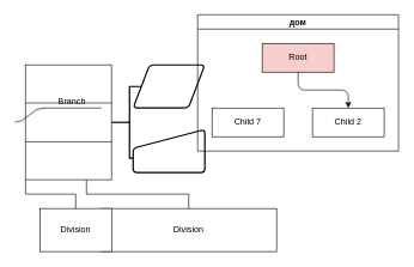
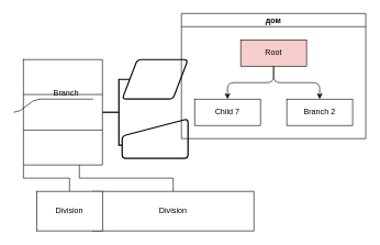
  <mxCell id="0" />
  <mxCell id="1" parent="0" />
  <mxCell id="2" value="" style="shape=table;startSize=0;container=1;collapsible=0;childLayout=tableLayout;fontSize=16;" vertex="1" parent="1"><mxGeometry x="35" y="90" width="120" height="160" as="geometry" /></mxCell>
  <mxCell id="3" value="" style="shape=tableRow;horizontal=0;startSize=0;swimlaneHead=0;swimlaneBody=0;strokeColor=inherit;top=0;left=0;bottom=0;right=0;collapsible=0;dropTarget=0;fillColor=none;points=[[0,0.5],[1,0.5]];portConstraint=eastwest;fontSize=16;" vertex="1" parent="2"><mxGeometry width="120" height="53" as="geometry" /></mxCell>
  <mxCell id="4" style="shape=partialRectangle;html=1;whiteSpace=wrap;connectable=0;strokeColor=inherit;overflow=hidden;fillColor=none;top=0;left=0;bottom=0;right=0;pointerEvents=1;fontSize=16;" vertex="1" parent="3"><mxGeometry width="120" height="53" as="geometry"><mxRectangle width="120" height="53" as="alternateBounds" /></mxGeometry></mxCell>
  <mxCell id="5" value="" style="shape=tableRow;horizontal=0;startSize=0;swimlaneHead=0;swimlaneBody=0;strokeColor=inherit;top=0;left=0;bottom=0;right=0;collapsible=0;dropTarget=0;fillColor=none;points=[[0,0.5],[1,0.5]];portConstraint=eastwest;fontSize=16;" vertex="1" parent="2"><mxGeometry y="53" width="120" height="54" as="geometry" /></mxCell>
  <mxCell id="6" style="shape=partialRectangle;html=1;whiteSpace=wrap;connectable=0;strokeColor=inherit;overflow=hidden;fillColor=none;top=0;left=0;bottom=0;right=0;pointerEvents=1;fontSize=16;" vertex="1" parent="5"><mxGeometry width="120" height="54" as="geometry"><mxRectangle width="120" height="54" as="alternateBounds" /></mxGeometry></mxCell>
  <mxCell id="7" value="" style="shape=tableRow;horizontal=0;startSize=0;swimlaneHead=0;swimlaneBody=0;strokeColor=inherit;top=0;left=0;bottom=0;right=0;collapsible=0;dropTarget=0;fillColor=none;points=[[0,0.5],[1,0.5]];portConstraint=eastwest;fontSize=16;" vertex="1" parent="2"><mxGeometry y="107" width="120" height="53" as="geometry" /></mxCell>
  <mxCell id="8" style="shape=partialRectangle;html=1;whiteSpace=wrap;connectable=0;strokeColor=inherit;overflow=hidden;fillColor=none;top=0;left=0;bottom=0;right=0;pointerEvents=1;fontSize=16;" vertex="1" parent="7"><mxGeometry width="120" height="53" as="geometry"><mxRectangle width="120" height="53" as="alternateBounds" /></mxGeometry></mxCell>
  <mxCell id="9" value="" style="strokeWidth=2;html=1;shape=mxgraph.flowchart.annotation_2;align=left;labelPosition=right;pointerEvents=1;" vertex="1" parent="1"><mxGeometry x="155" y="120" width="50" height="100" as="geometry" /></mxCell>
  <mxCell id="10" value="" style="shape=parallelogram;html=1;strokeWidth=2;perimeter=parallelogramPerimeter;whiteSpace=wrap;rounded=1;arcSize=12;size=0.23;" vertex="1" parent="1"><mxGeometry x="185" y="90" width="100" height="60" as="geometry" /></mxCell>
  <mxCell id="11" value="" style="html=1;strokeWidth=2;shape=manualInput;whiteSpace=wrap;rounded=1;size=26;arcSize=11;" vertex="1" parent="1"><mxGeometry x="185" y="180" width="100" height="60" as="geometry" /></mxCell>
  <mxCell id="12" value="дом" style="swimlane;startSize=20;horizontal=1;childLayout=treeLayout;horizontalTree=0;resizable=0;containerType=tree;fontSize=12;" vertex="1" parent="1"><mxGeometry x="275" y="20" width="280" height="190" as="geometry" /></mxCell>
  <mxCell id="13" value="Root" style="whiteSpace=wrap;html=1;fillColor=#f8cecc;" vertex="1" parent="12"><mxGeometry x="90" y="40" width="100" height="40" as="geometry" /></mxCell>
  <mxCell id="14" value="Child 7" style="whiteSpace=wrap;html=1;" vertex="1" parent="12"><mxGeometry x="20" y="130" width="100" height="40" as="geometry" /></mxCell>
- <mxCell id="16" value="Child 2" style="whiteSpace=wrap;html=1;" vertex="1" parent="12"><mxGeometry x="160" y="130" width="100" height="40" as="geometry" /></mxCell>
+ <mxCell id="15" value="" style="edgeStyle=elbowEdgeStyle;elbow=vertical;html=1;rounded=1;curved=0;sourcePerimeterSpacing=0;targetPerimeterSpacing=0;startSize=6;endSize=6;" edge="1" parent="12" source="13" target="14"><mxGeometry relative="1" as="geometry" /></mxCell>
+ <mxCell id="16" value="Branch 2" style="whiteSpace=wrap;html=1;" vertex="1" parent="12"><mxGeometry x="160" y="130" width="100" height="40" as="geometry" /></mxCell>
  <mxCell id="17" value="" style="edgeStyle=elbowEdgeStyle;elbow=vertical;html=1;rounded=1;curved=0;sourcePerimeterSpacing=0;targetPerimeterSpacing=0;startSize=6;endSize=6;" edge="1" parent="12" source="13" target="16"><mxGeometry relative="1" as="geometry" /></mxCell>
  <mxCell id="18" value="Division" style="whiteSpace=wrap;html=1;align=center;verticalAlign=middle;treeFolding=1;treeMoving=1;newEdgeStyle={&quot;edgeStyle&quot;:&quot;elbowEdgeStyle&quot;,&quot;startArrow&quot;:&quot;none&quot;,&quot;endArrow&quot;:&quot;none&quot;};" vertex="1" parent="1"><mxGeometry x="140" y="290" width="245" height="60" as="geometry" /></mxCell>
  <mxCell id="19" value="" style="edgeStyle=elbowEdgeStyle;elbow=vertical;sourcePerimeterSpacing=0;targetPerimeterSpacing=0;startArrow=none;endArrow=none;rounded=0;curved=0;" edge="1" target="18" parent="1"><mxGeometry relative="1" as="geometry"><mxPoint x="120" y="250" as="sourcePoint" /></mxGeometry></mxCell>
  <mxCell id="20" value="Division" style="whiteSpace=wrap;html=1;align=center;verticalAlign=middle;treeFolding=1;treeMoving=1;newEdgeStyle={&quot;edgeStyle&quot;:&quot;elbowEdgeStyle&quot;,&quot;startArrow&quot;:&quot;none&quot;,&quot;endArrow&quot;:&quot;none&quot;};" vertex="1" parent="1"><mxGeometry x="55" y="290" width="100" height="60" as="geometry" /></mxCell>
  <mxCell id="21" value="" style="edgeStyle=elbowEdgeStyle;elbow=vertical;sourcePerimeterSpacing=0;targetPerimeterSpacing=0;startArrow=none;endArrow=none;rounded=0;curved=0;" edge="1" target="20" parent="1"><mxGeometry relative="1" as="geometry"><mxPoint x="35" y="250" as="sourcePoint" /></mxGeometry></mxCell>
  <mxCell id="22" value="Branch" style="whiteSpace=wrap;html=1;shape=partialRectangle;top=0;left=0;bottom=1;right=0;points=[[0,1],[1,1]];fillColor=none;align=center;verticalAlign=bottom;routingCenterY=0.5;snapToPoint=1;recursiveResize=0;autosize=1;treeFolding=1;treeMoving=1;newEdgeStyle={&quot;edgeStyle&quot;:&quot;entityRelationEdgeStyle&quot;,&quot;startArrow&quot;:&quot;none&quot;,&quot;endArrow&quot;:&quot;none&quot;,&quot;segment&quot;:10,&quot;curved&quot;:1,&quot;sourcePerimeterSpacing&quot;:0,&quot;targetPerimeterSpacing&quot;:0};" vertex="1" parent="1"><mxGeometry x="60" y="120" width="80" height="30" as="geometry" /></mxCell>
  <mxCell id="23" value="" style="edgeStyle=entityRelationEdgeStyle;startArrow=none;endArrow=none;segment=10;curved=1;sourcePerimeterSpacing=0;targetPerimeterSpacing=0;rounded=0;" edge="1" target="22" parent="1"><mxGeometry relative="1" as="geometry"><mxPoint x="20" y="170" as="sourcePoint" /></mxGeometry></mxCell>
